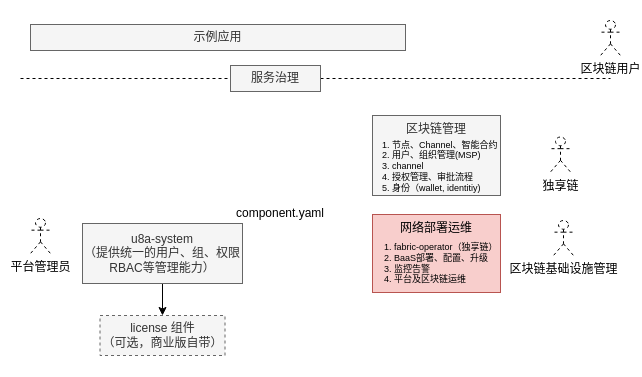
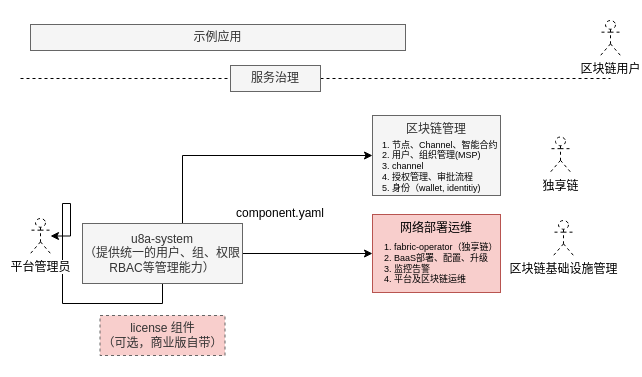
  <mxCell id="0" />
  <mxCell id="1" parent="0" />
- <mxCell id="3" style="edgeStyle=orthogonalEdgeStyle;rounded=0;orthogonalLoop=1;jettySize=auto;html=1;exitX=0.5;exitY=1;exitDx=0;exitDy=0;" parent="1" source="5" target="8" edge="1"><mxGeometry relative="1" as="geometry" /></mxCell>
+ <mxCell id="2" style="edgeStyle=orthogonalEdgeStyle;rounded=0;orthogonalLoop=1;jettySize=auto;html=1;exitX=1;exitY=0.5;exitDx=0;exitDy=0;entryX=0;entryY=0.5;entryDx=0;entryDy=0;" parent="1" source="5" target="6" edge="1"><mxGeometry relative="1" as="geometry" /></mxCell>
+ <mxCell id="3" style="edgeStyle=orthogonalEdgeStyle;rounded=0;orthogonalLoop=1;jettySize=auto;html=1;exitX=0.5;exitY=1;exitDx=0;exitDy=0;" parent="1" source="5" target="16" edge="1"><mxGeometry relative="1" as="geometry" /></mxCell>
+ <mxCell id="4" style="edgeStyle=orthogonalEdgeStyle;rounded=0;orthogonalLoop=1;jettySize=auto;html=1;exitX=0.75;exitY=0;exitDx=0;exitDy=0;fontSize=9;" parent="1" source="5" target="13" edge="1"><mxGeometry relative="1" as="geometry"><Array as="points"><mxPoint x="182" y="252" /></Array></mxGeometry></mxCell>
  <mxCell id="5" value="u8a-system&lt;br&gt;（提供统一的用户、组、权限RBAC等管理能力）" style="rounded=0;whiteSpace=wrap;html=1;fillColor=#f5f5f5;strokeColor=#666666;fontColor=#333333;" parent="1" vertex="1"><mxGeometry x="82" y="223" width="160" height="60" as="geometry" /></mxCell>
  <mxCell id="6" value="网络部署运维" style="rounded=0;whiteSpace=wrap;html=1;verticalAlign=top;fillColor=#f8cecc;strokeColor=#b85450;" parent="1" vertex="1"><mxGeometry x="372" y="214" width="128" height="78" as="geometry" /></mxCell>
  <mxCell id="7" value="component.yaml" style="text;html=1;strokeColor=none;fillColor=none;align=center;verticalAlign=middle;whiteSpace=wrap;rounded=0;" parent="1" vertex="1"><mxGeometry x="220" y="203" width="120" height="20" as="geometry" /></mxCell>
- <mxCell id="8" value="license 组件&lt;br&gt;（可选，商业版自带）" style="rounded=0;whiteSpace=wrap;html=1;fillColor=#f5f5f5;strokeColor=#666666;fontColor=#333333;dashed=1;" parent="1" vertex="1"><mxGeometry x="99.5" y="315" width="125" height="40" as="geometry" /></mxCell>
+ <mxCell id="8" value="license 组件&lt;br&gt;（可选，商业版自带）" style="rounded=0;whiteSpace=wrap;html=1;fillColor=#f8cecc;strokeColor=#666666;fontColor=#333333;dashed=1;" parent="1" vertex="1"><mxGeometry x="99.5" y="315" width="125" height="40" as="geometry" /></mxCell>
  <mxCell id="9" value="示例应用" style="rounded=0;whiteSpace=wrap;html=1;fillColor=#f5f5f5;strokeColor=#666666;fontColor=#333333;" parent="1" vertex="1"><mxGeometry x="30" y="24" width="375" height="26" as="geometry" /></mxCell>
  <mxCell id="10" value="区块链基础设施管理" style="shape=umlActor;verticalLabelPosition=bottom;labelBackgroundColor=#ffffff;verticalAlign=top;html=1;outlineConnect=0;dashed=1;" parent="1" vertex="1"><mxGeometry x="553" y="220" width="20" height="35" as="geometry" /></mxCell>
  <mxCell id="11" value="区块链用户" style="shape=umlActor;verticalLabelPosition=bottom;labelBackgroundColor=#ffffff;verticalAlign=top;html=1;outlineConnect=0;dashed=1;" parent="1" vertex="1"><mxGeometry x="600" y="20" width="20" height="35" as="geometry" /></mxCell>
  <mxCell id="12" value="1. fabric-operator（独享链）&lt;br style=&quot;font-size: 9px&quot;&gt;2. BaaS部署、配置、升级&lt;br style=&quot;font-size: 9px&quot;&gt;3. 监控告警&lt;br style=&quot;font-size: 9px&quot;&gt;4. 平台及区块链运维" style="text;html=1;strokeColor=none;fillColor=none;align=left;verticalAlign=middle;whiteSpace=wrap;rounded=0;dashed=1;fontSize=9;labelBackgroundColor=none;" parent="1" vertex="1"><mxGeometry x="382" y="238" width="118" height="50" as="geometry" /></mxCell>
  <mxCell id="13" value="区块链管理" style="rounded=0;whiteSpace=wrap;html=1;verticalAlign=top;fillColor=#f5f5f5;strokeColor=#666666;fontColor=#333333;" parent="1" vertex="1"><mxGeometry x="372" y="115" width="128" height="80" as="geometry" /></mxCell>
  <mxCell id="14" value="1. 节点、Channel、智能合约&lt;br&gt;2. 用户、组织管理(MSP)&lt;br&gt;3. channel&lt;br&gt;4. 授权管理、审批流程&lt;br&gt;5. 身份（wallet,&amp;nbsp;identitiy)" style="text;html=1;strokeColor=none;fillColor=none;align=left;verticalAlign=middle;whiteSpace=wrap;rounded=0;dashed=1;fontSize=9;labelBackgroundColor=none;" parent="1" vertex="1"><mxGeometry x="380" y="140.5" width="135" height="50" as="geometry" /></mxCell>
  <mxCell id="15" value="独享链" style="shape=umlActor;verticalLabelPosition=bottom;labelBackgroundColor=#ffffff;verticalAlign=top;html=1;outlineConnect=0;dashed=1;" parent="1" vertex="1"><mxGeometry x="550" y="136.5" width="20" height="35" as="geometry" /></mxCell>
  <mxCell id="16" value="平台管理员" style="shape=umlActor;verticalLabelPosition=bottom;labelBackgroundColor=#ffffff;verticalAlign=top;html=1;outlineConnect=0;dashed=1;" parent="1" vertex="1"><mxGeometry x="30" y="218" width="20" height="35" as="geometry" /></mxCell>
  <mxCell id="17" value="" style="endArrow=none;html=1;dashed=1;" parent="1" source="18" edge="1"><mxGeometry width="50" height="50" relative="1" as="geometry"><mxPoint x="20" y="78" as="sourcePoint" /><mxPoint x="610" y="78" as="targetPoint" /></mxGeometry></mxCell>
  <mxCell id="18" value="服务治理" style="rounded=0;whiteSpace=wrap;html=1;fillColor=#f5f5f5;strokeColor=#666666;fontColor=#333333;" parent="1" vertex="1"><mxGeometry x="230" y="65" width="90" height="26" as="geometry" /></mxCell>
  <mxCell id="19" value="" style="endArrow=none;html=1;dashed=1;" parent="1" target="18" edge="1"><mxGeometry width="50" height="50" relative="1" as="geometry"><mxPoint x="20" y="78" as="sourcePoint" /><mxPoint x="610" y="78" as="targetPoint" /></mxGeometry></mxCell>
